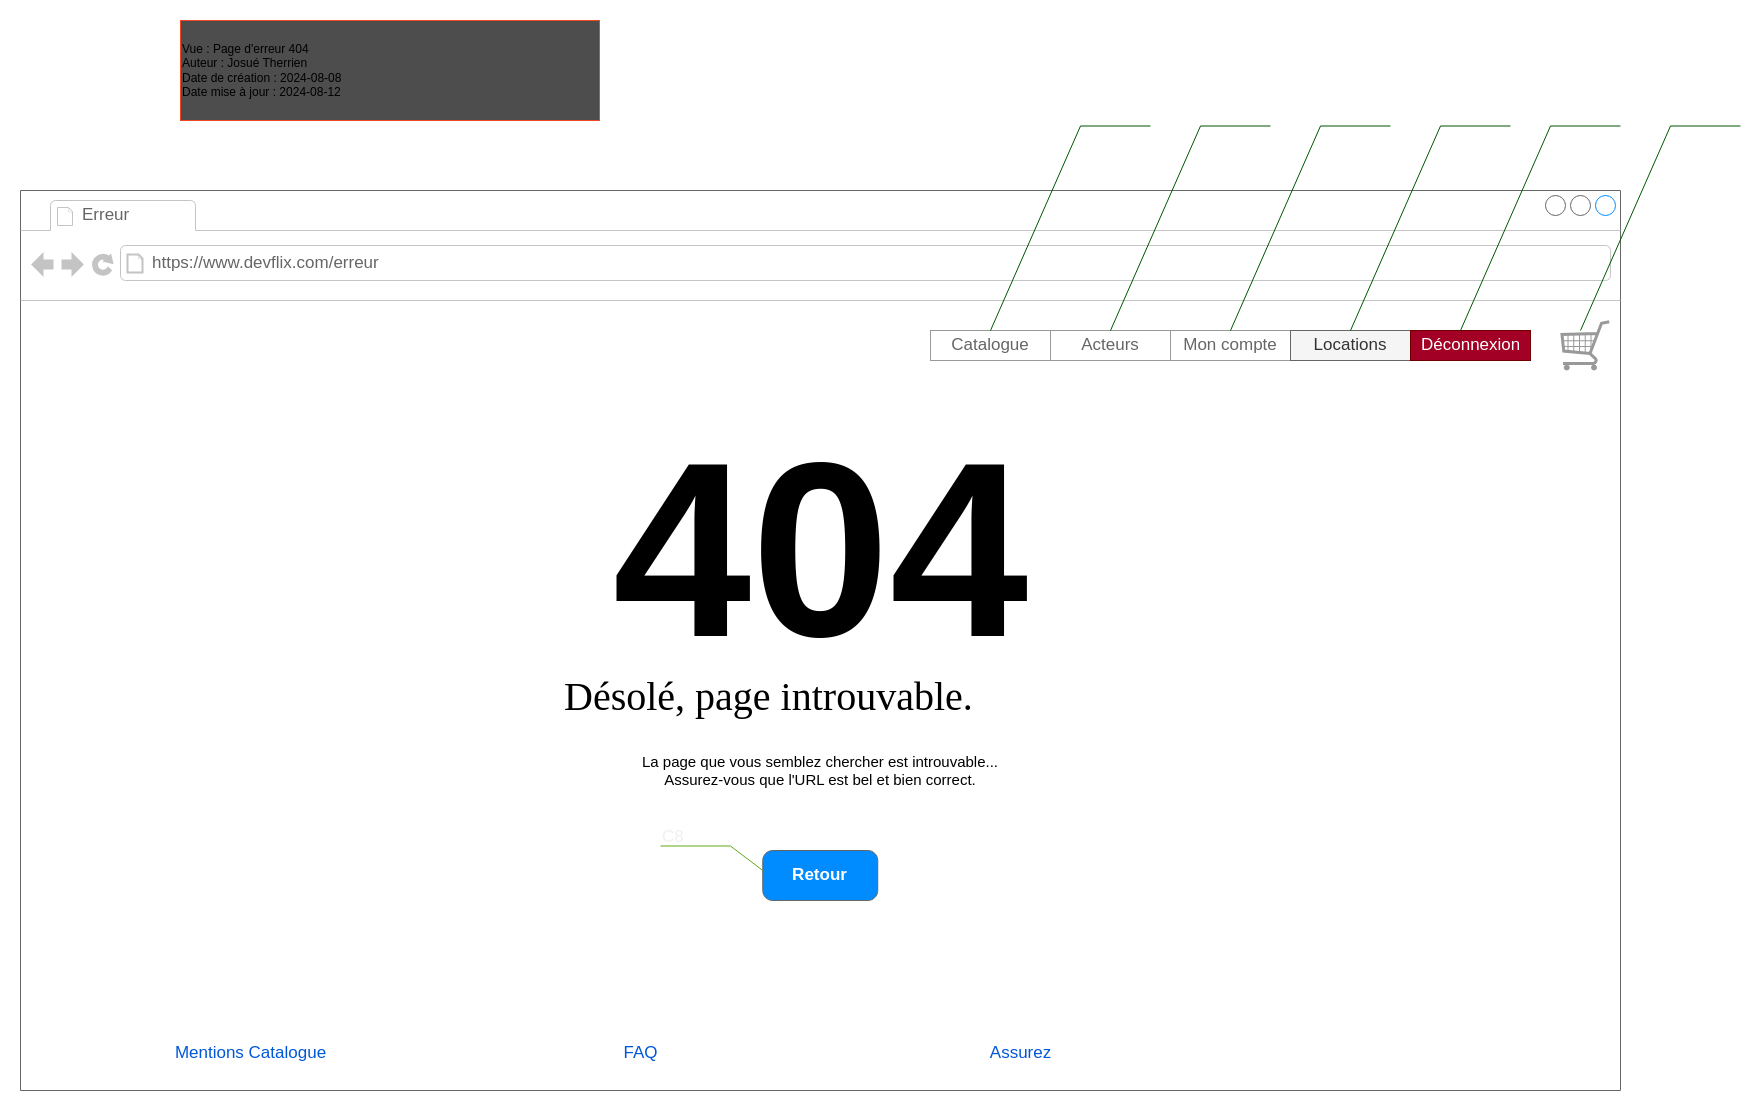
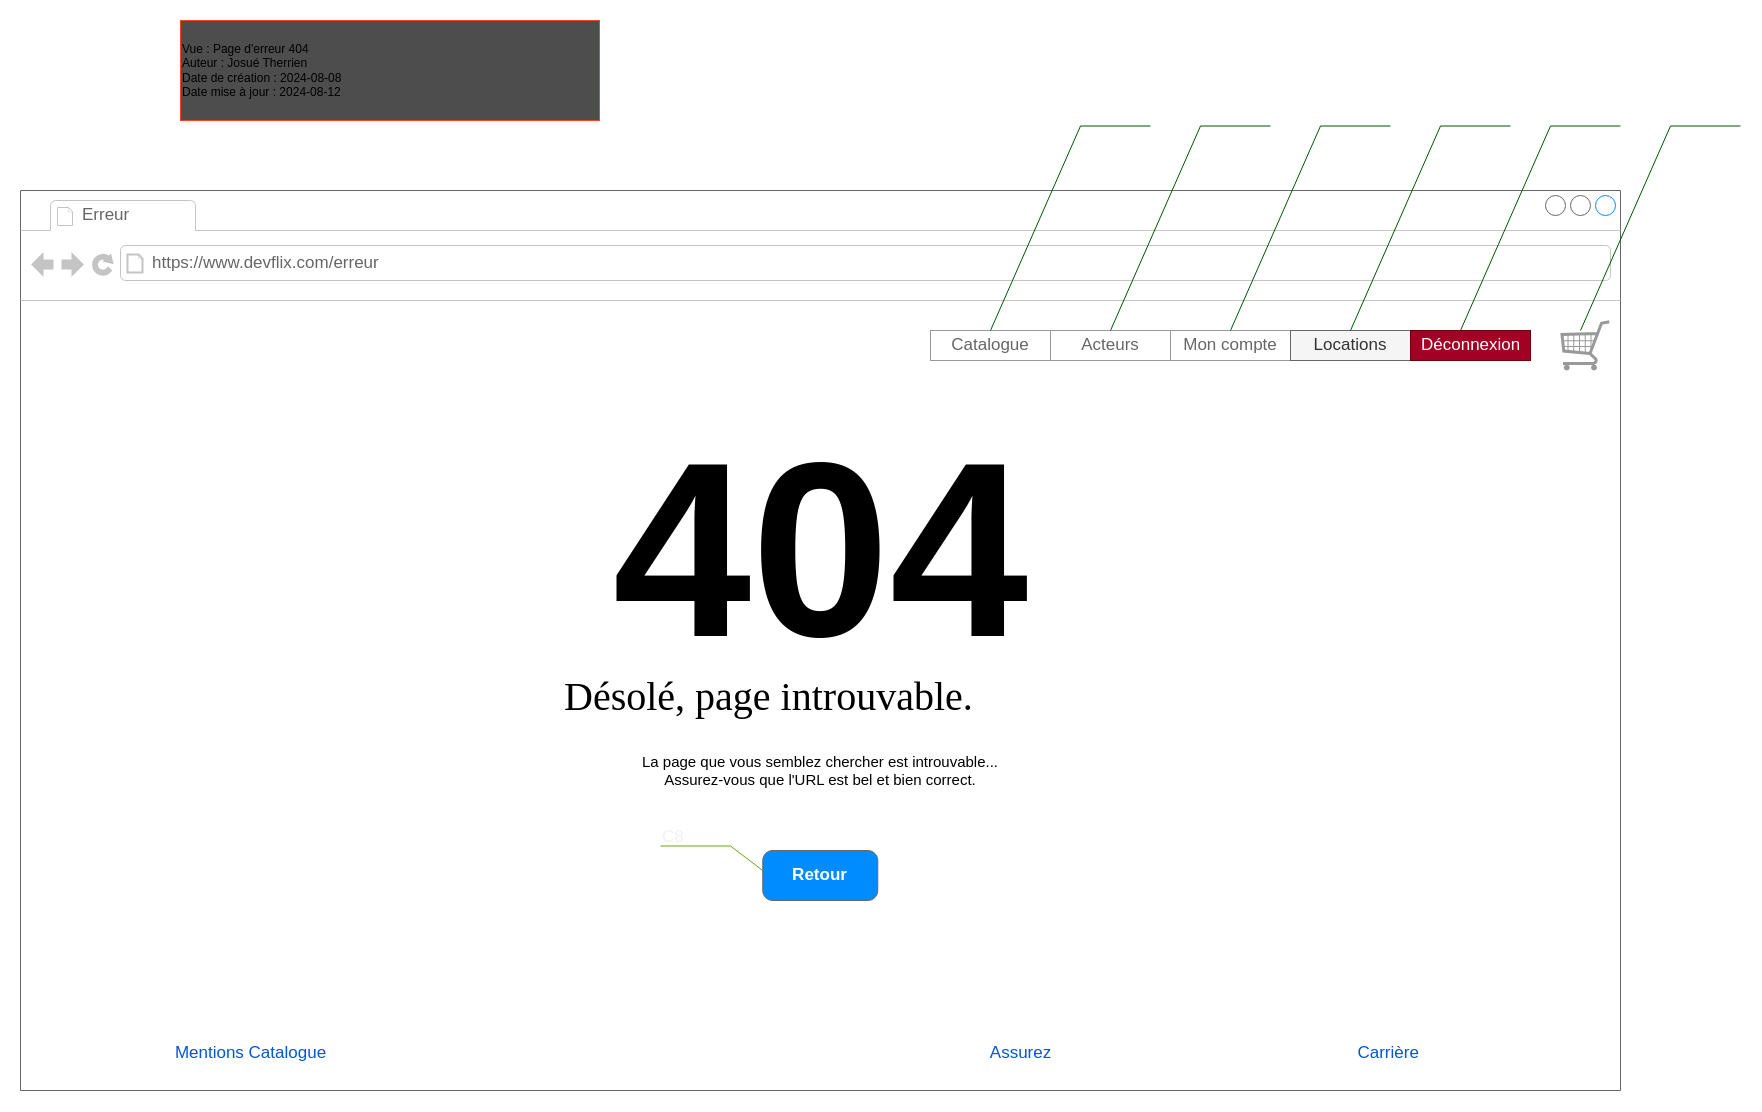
  <mxCell id="0" />
  <mxCell id="1" parent="0" />
  <mxCell id="2" value="" style="strokeWidth=1;shadow=0;dashed=0;align=center;html=1;shape=mxgraph.mockup.containers.browserWindow;rSize=0;strokeColor=#666666;mainText=,;recursiveResize=0;rounded=0;labelBackgroundColor=none;fontFamily=Verdana;fontSize=12;flipH=0;rotation=0;" parent="1" vertex="1"><mxGeometry width="1600" height="900" as="geometry" x="20" y="190" /></mxCell>
  <mxCell id="3" value="Erreur" style="strokeWidth=1;shadow=0;dashed=0;align=center;html=1;shape=mxgraph.mockup.containers.anchor;fontSize=17;fontColor=#666666;align=left;" parent="2" vertex="1"><mxGeometry x="60" y="12" width="110" height="26" as="geometry" /></mxCell>
  <mxCell id="4" value="https://www.devflix.com/erreur" style="strokeWidth=1;shadow=0;dashed=0;align=center;html=1;shape=mxgraph.mockup.containers.anchor;rSize=0;fontSize=17;fontColor=#666666;align=left;" parent="2" vertex="1"><mxGeometry x="130" y="60" width="250" height="26" as="geometry" /></mxCell>
  <mxCell id="5" value="&lt;font style=&quot;font-size: 40px;&quot;&gt;Désolé, page introuvable.&lt;/font&gt;" style="text;html=1;points=[];align=left;verticalAlign=top;spacingTop=-4;fontSize=40;fontFamily=Verdana" parent="2" vertex="1"><mxGeometry x="541.5" y="480" width="517.5" height="60" as="geometry" /></mxCell>
  <mxCell id="6" value="&lt;font style=&quot;font-size: 249px;&quot;&gt;404&lt;/font&gt;" style="text;strokeColor=none;fillColor=none;html=1;fontSize=24;fontStyle=1;verticalAlign=middle;align=center;" parent="2" vertex="1"><mxGeometry x="594" y="260" width="412.5" height="200" as="geometry" /></mxCell>
  <mxCell id="7" value="&lt;span style=&quot;font-size: 15px;&quot;&gt;La page que vous semblez chercher est introuvable... &lt;br&gt;Assurez-vous que l'URL est bel et bien correct.&lt;/span&gt;" style="text;html=1;strokeColor=none;fillColor=none;align=center;verticalAlign=middle;whiteSpace=wrap;rounded=0;" parent="2" vertex="1"><mxGeometry x="619" y="560" width="361.5" height="40" as="geometry" /></mxCell>
  <mxCell id="8" value="Retour" style="strokeWidth=1;shadow=0;dashed=0;align=center;html=1;shape=mxgraph.mockup.buttons.button;strokeColor=#666666;fontColor=#ffffff;mainText=;buttonStyle=round;fontSize=17;fontStyle=1;fillColor=#008cff;whiteSpace=wrap;" parent="2" vertex="1"><mxGeometry x="742.25" y="660" width="115" height="50" as="geometry" /></mxCell>
  <mxCell id="9" value="C8" style="strokeWidth=1;shadow=0;dashed=0;align=center;html=1;shape=mxgraph.mockup.text.callout;linkText=;textSize=17;textColor=#666666;callDir=NW;callStyle=line;fontSize=17;fontColor=#F0F0F0;align=left;verticalAlign=top;strokeColor=#60A917;labelBorderColor=none;" parent="2" vertex="1"><mxGeometry x="640" y="630" width="102.25" height="50" as="geometry" /></mxCell>
  <mxCell id="10" value="" style="swimlane;shape=mxgraph.bootstrap.anchor;strokeColor=#999999;fillColor=#ffffff;fontColor=#666666;childLayout=stackLayout;horizontal=0;startSize=0;horizontalStack=1;resizeParent=1;resizeParentMax=0;resizeLast=0;collapsible=0;marginBottom=0;whiteSpace=wrap;html=1;" parent="2" vertex="1"><mxGeometry x="910" y="140" width="600" height="30" as="geometry" /></mxCell>
  <mxCell id="11" value="Catalogue" style="text;strokeColor=inherit;align=center;verticalAlign=middle;spacingLeft=10;spacingRight=10;overflow=hidden;points=[[0,0.5],[1,0.5]];portConstraint=eastwest;rotatable=0;whiteSpace=wrap;html=1;fillColor=inherit;fontColor=inherit;fontSize=17;" parent="10" vertex="1"><mxGeometry width="120" height="30" as="geometry" /></mxCell>
  <mxCell id="12" value="Acteurs" style="text;strokeColor=inherit;align=center;verticalAlign=middle;spacingLeft=10;spacingRight=10;overflow=hidden;points=[[0,0.5],[1,0.5]];portConstraint=eastwest;rotatable=0;whiteSpace=wrap;html=1;fillColor=inherit;fontColor=inherit;fontSize=17;" parent="10" vertex="1"><mxGeometry x="120" width="120" height="30" as="geometry" /></mxCell>
  <mxCell id="13" value="Mon compte" style="text;strokeColor=inherit;align=center;verticalAlign=middle;spacingLeft=10;spacingRight=10;overflow=hidden;points=[[0,0.5],[1,0.5]];portConstraint=eastwest;rotatable=0;whiteSpace=wrap;html=1;fillColor=inherit;fontColor=inherit;fontSize=17;" parent="10" vertex="1"><mxGeometry x="240" width="120" height="30" as="geometry" /></mxCell>
  <mxCell id="14" value="Locations" style="text;strokeColor=#666666;align=center;verticalAlign=middle;spacingLeft=10;spacingRight=10;overflow=hidden;points=[[0,0.5],[1,0.5]];portConstraint=eastwest;rotatable=0;whiteSpace=wrap;html=1;fillColor=#f5f5f5;fontSize=17;fontColor=#333333;" parent="10" vertex="1"><mxGeometry x="360" width="120" height="30" as="geometry" /></mxCell>
  <mxCell id="15" value="Déconnexion&amp;nbsp;" style="text;strokeColor=#6F0000;align=center;verticalAlign=middle;spacingLeft=10;spacingRight=10;overflow=hidden;points=[[0,0.5],[1,0.5]];portConstraint=eastwest;rotatable=0;whiteSpace=wrap;html=1;fillColor=#a20025;fontColor=#ffffff;fontSize=17;" parent="10" vertex="1"><mxGeometry x="480" width="120" height="30" as="geometry" /></mxCell>
  <mxCell id="16" value="C4" style="strokeWidth=1;shadow=0;dashed=0;align=center;html=1;shape=mxgraph.mockup.text.callout;linkText=;textSize=17;textColor=#666666;callDir=NE;callStyle=line;fontSize=17;align=right;verticalAlign=top;strokeColor=#005700;fillColor=#008a00;fontColor=#ffffff;" parent="2" vertex="1"><mxGeometry x="1090" y="-90" width="160" height="230" as="geometry" /></mxCell>
  <mxCell id="17" value="C1" style="strokeWidth=1;shadow=0;dashed=0;align=center;html=1;shape=mxgraph.mockup.text.callout;linkText=;textSize=17;textColor=#666666;callDir=NE;callStyle=line;fontSize=17;align=right;verticalAlign=top;strokeColor=#005700;fillColor=#008a00;fontColor=#ffffff;" parent="2" vertex="1"><mxGeometry x="970" y="-90" width="160" height="230" as="geometry" /></mxCell>
  <mxCell id="18" value="" style="group;movable=1;resizable=1;rotatable=1;deletable=1;editable=1;locked=0;connectable=1;" parent="1" vertex="1" connectable="0"><mxGeometry x="800" y="100" width="930" height="280" as="geometry" /></mxCell>
  <mxCell id="19" value="C17" style="strokeWidth=1;shadow=0;dashed=0;align=center;html=1;shape=mxgraph.mockup.text.callout;linkText=;textSize=17;textColor=#666666;callDir=NE;callStyle=line;fontSize=17;align=right;verticalAlign=top;strokeColor=#005700;fillColor=#008a00;fontColor=#ffffff;" parent="18" vertex="1"><mxGeometry x="430" width="160" height="230" as="geometry" /></mxCell>
  <mxCell id="20" value="C19" style="strokeWidth=1;shadow=0;dashed=0;align=center;html=1;shape=mxgraph.mockup.text.callout;linkText=;textSize=17;textColor=#666666;callDir=NE;callStyle=line;fontSize=17;align=right;verticalAlign=top;strokeColor=#005700;fillColor=#008a00;fontColor=#ffffff;" parent="18" vertex="1"><mxGeometry x="550" width="160" height="230" as="geometry" /></mxCell>
  <mxCell id="21" value="" style="verticalLabelPosition=bottom;shadow=0;dashed=0;align=center;html=1;verticalAlign=top;strokeWidth=1;shape=mxgraph.mockup.misc.shoppingCart;strokeColor=#999999;" parent="18" vertex="1"><mxGeometry x="760" y="220" width="50" height="50" as="geometry" /></mxCell>
  <mxCell id="22" value="C46" style="strokeWidth=1;shadow=0;dashed=0;align=center;html=1;shape=mxgraph.mockup.text.callout;linkText=;textSize=17;textColor=#666666;callDir=NE;callStyle=line;fontSize=17;align=right;verticalAlign=top;strokeColor=#005700;fillColor=#008a00;fontColor=#ffffff;" parent="18" vertex="1"><mxGeometry x="660" width="160" height="230" as="geometry" /></mxCell>
  <mxCell id="23" value="C6" style="strokeWidth=1;shadow=0;dashed=0;align=center;html=1;shape=mxgraph.mockup.text.callout;linkText=;textSize=17;textColor=#666666;callDir=NE;callStyle=line;fontSize=17;align=right;verticalAlign=top;strokeColor=#005700;fillColor=#008a00;fontColor=#ffffff;container=0;" parent="18" vertex="1"><mxGeometry x="780" width="160" height="230" as="geometry" /></mxCell>
  <mxCell id="24" value="Mentions Catalogue" style="fillColor=none;strokeColor=none;html=1;fontColor=#0057D8;align=center;verticalAlign=middle;fontStyle=0;fontSize=17;" parent="1" vertex="1"><mxGeometry x="125" y="1015" width="250" height="75" as="geometry" /></mxCell>
- <mxCell id="25" value="FAQ" style="fillColor=none;strokeColor=none;html=1;fontColor=#0057D8;align=center;verticalAlign=middle;fontStyle=0;fontSize=17;fontFamily=Helvetica;" parent="1" vertex="1"><mxGeometry x="515" y="1015" width="250" height="75" as="geometry" /></mxCell>
  <mxCell id="26" value="Assurez" style="fillColor=none;strokeColor=none;html=1;fontColor=#0057D8;align=center;verticalAlign=middle;fontStyle=0;fontSize=17;fontFamily=Helvetica;" parent="1" vertex="1"><mxGeometry x="895" y="1015" width="250" height="75" as="geometry" /></mxCell>
+ <mxCell id="27" value="Carrière&amp;nbsp;" style="fillColor=none;strokeColor=none;html=1;fontColor=#0057D8;align=center;verticalAlign=middle;fontStyle=0;fontSize=17;fontFamily=Helvetica;" parent="1" vertex="1"><mxGeometry x="1265" y="1015" width="250" height="75" as="geometry" /></mxCell>
  <mxCell id="28" value="Vue : Page d'erreur 404&lt;br&gt;Auteur : Josué Therrien&lt;br&gt;Date de création : 2024-08-08&lt;br&gt;Date mise à jour : 2024-08-12" style="rounded=0;whiteSpace=wrap;html=1;align=left;fillColor=#4D4D4D;strokeColor=#F04624;" vertex="1" parent="1"><mxGeometry x="180" y="20" width="419" height="100" as="geometry" /></mxCell>
